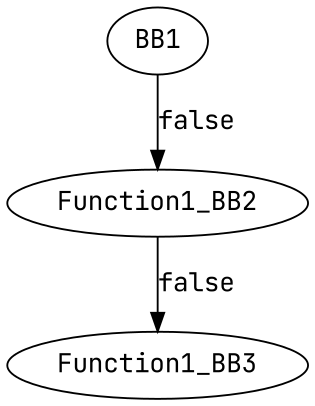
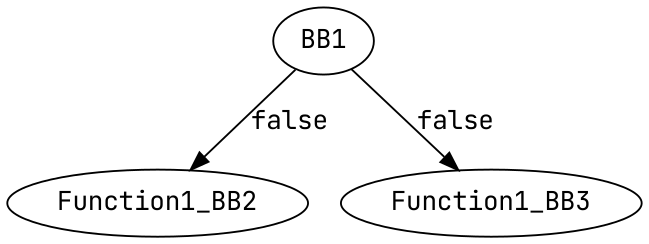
  digraph {
    fontname="JetBrains Mono"
    node [fontname="JetBrains Mono"]
    edge [fontname="JetBrains Mono"]
    n1 [label=BB1]
    Function1_BB2
    Function1_BB3
    n1 -> Function1_BB2 [label=false]
-   Function1_BB2 -> Function1_BB3 [label=false]
+   n1 -> Function1_BB3 [label=false]
  }
